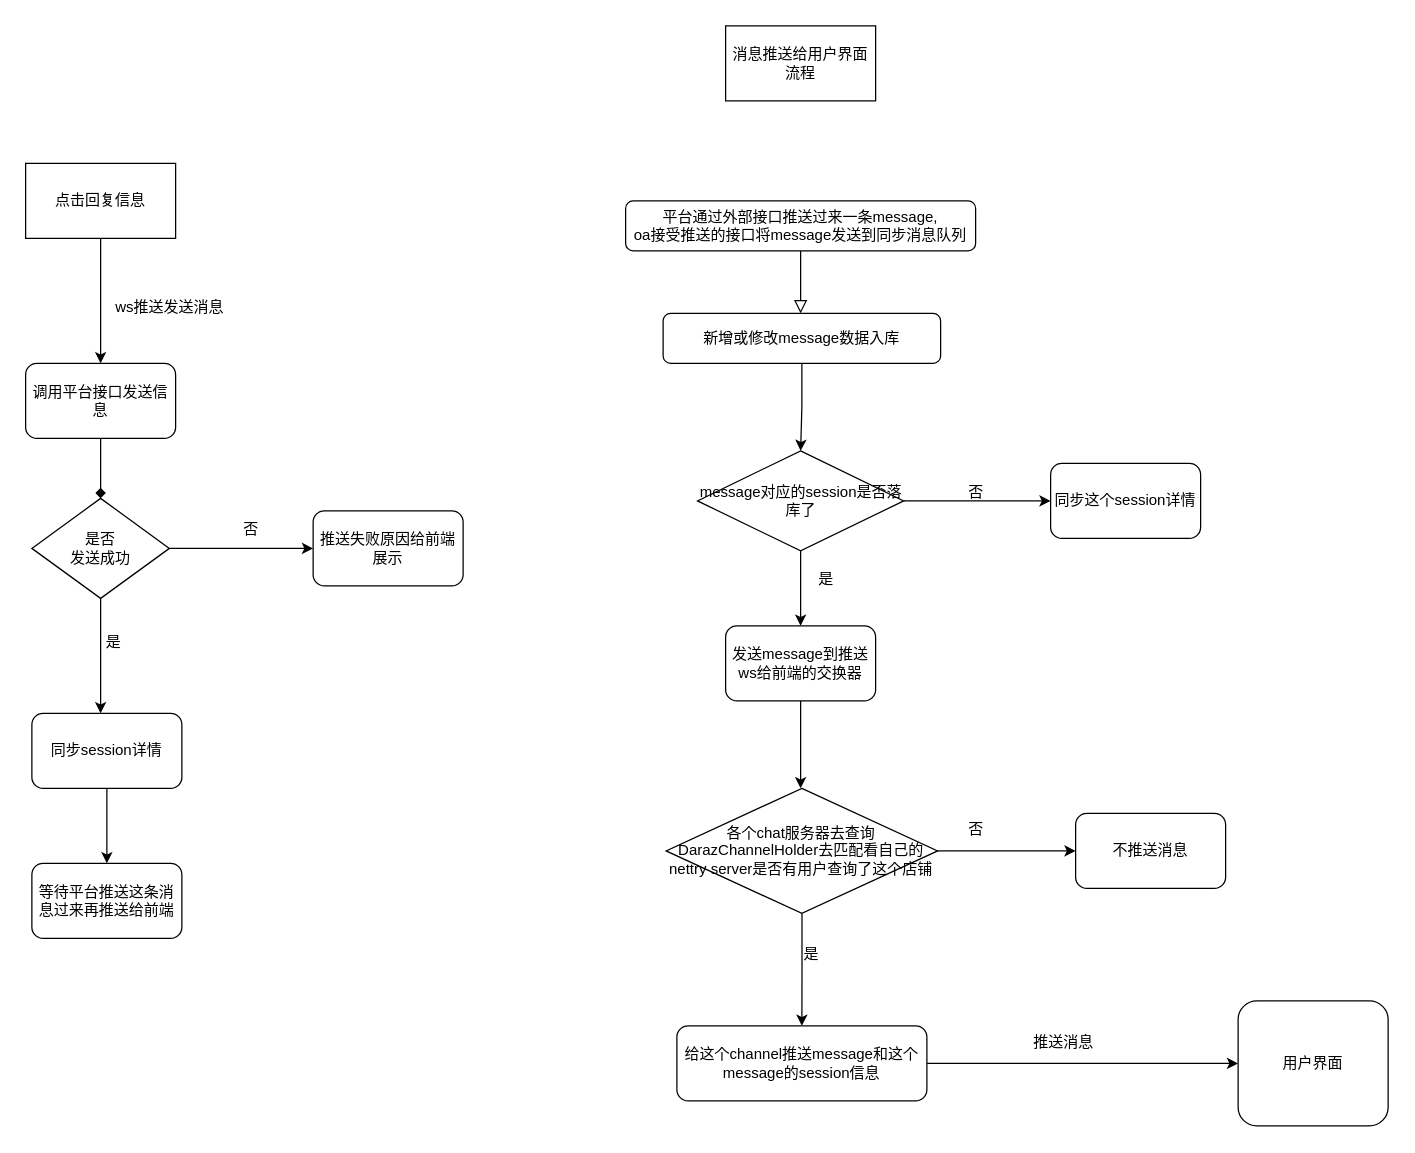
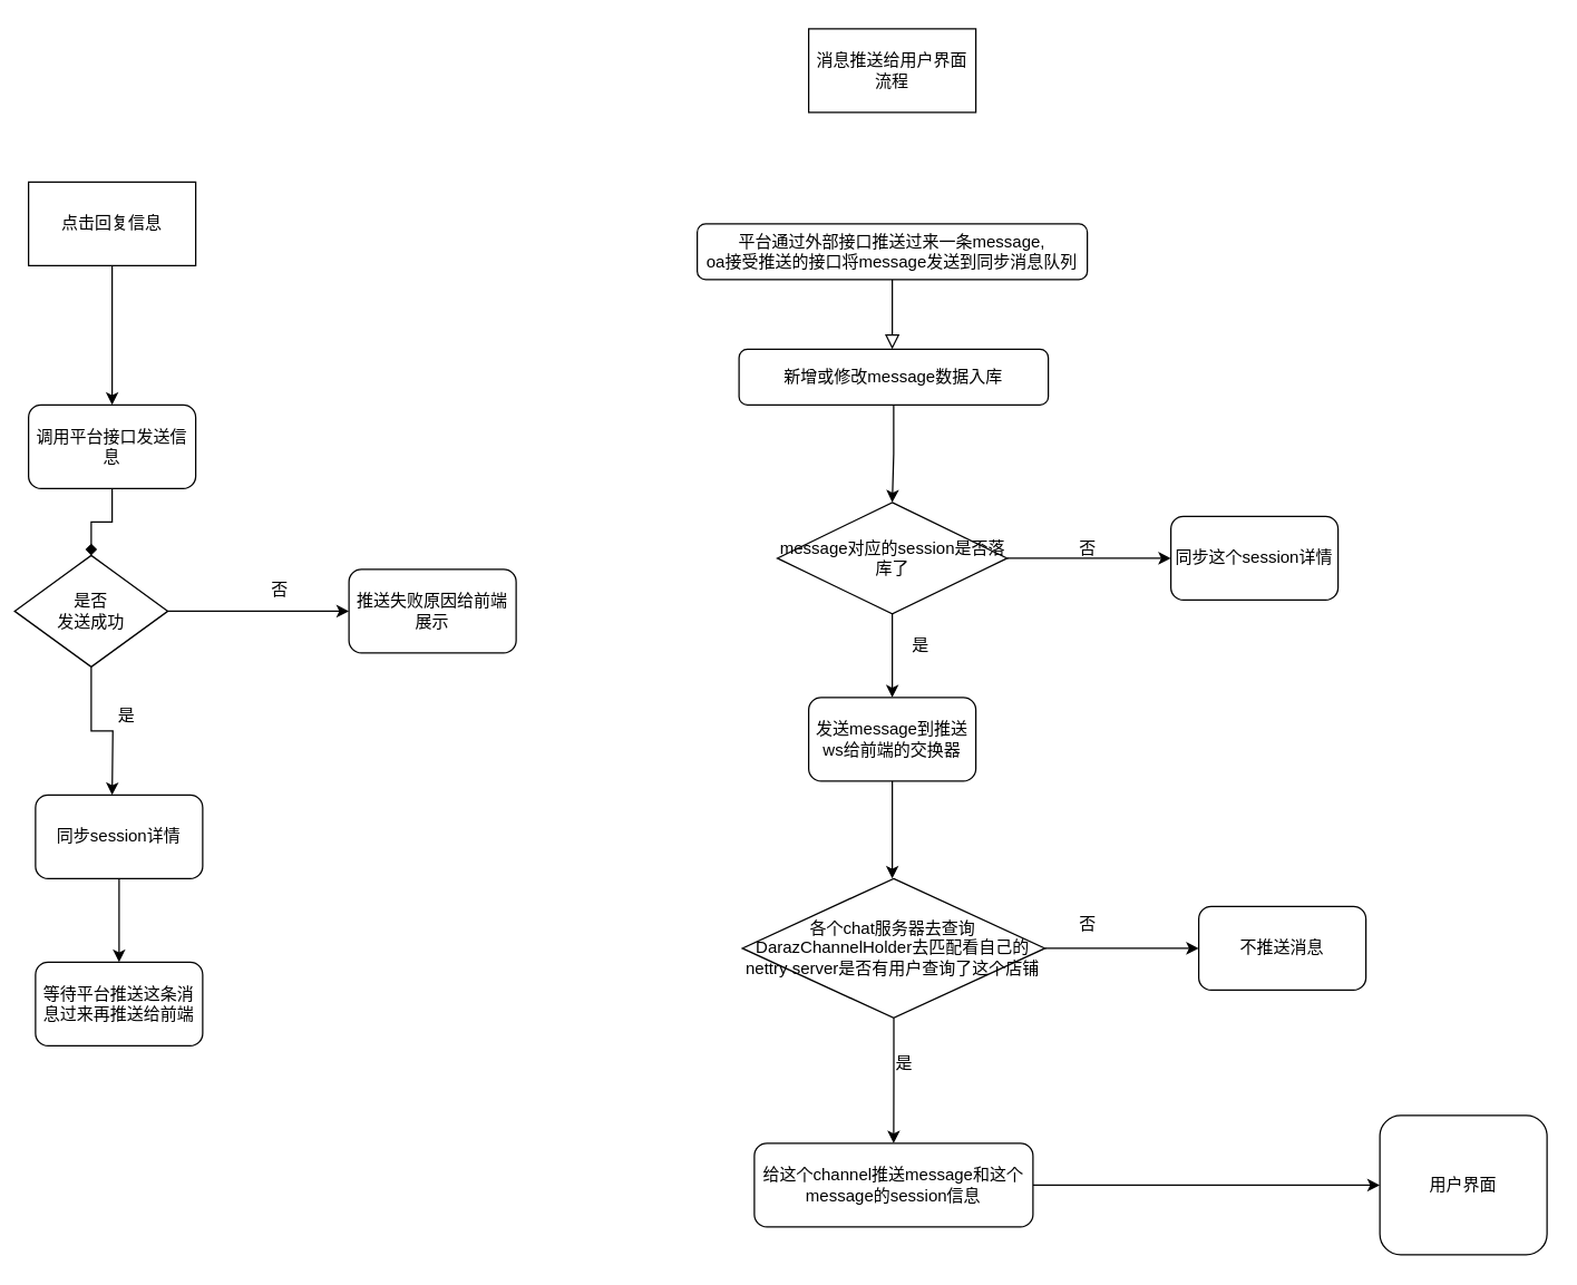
  <mxCell id="0" />
  <mxCell id="1" parent="0" />
  <mxCell id="2" value="" style="rounded=0;html=1;jettySize=auto;orthogonalLoop=1;fontSize=11;endArrow=block;endFill=0;endSize=8;strokeWidth=1;shadow=0;labelBackgroundColor=none;edgeStyle=orthogonalEdgeStyle;exitX=0.5;exitY=1;exitDx=0;exitDy=0;" parent="1" source="3" edge="1"><mxGeometry relative="1" as="geometry"><mxPoint x="720" y="200" as="sourcePoint" /><mxPoint x="640" y="250" as="targetPoint" /></mxGeometry></mxCell>
  <mxCell id="3" value="平台通过外部接口推送过来一条message,&lt;div&gt;oa接受推送的接口将message发送到同步消息队列&lt;br&gt;&lt;/div&gt;" style="rounded=1;whiteSpace=wrap;html=1;fontSize=12;glass=0;strokeWidth=1;shadow=0;" parent="1" vertex="1"><mxGeometry x="500" y="160" width="280" height="40" as="geometry" /></mxCell>
  <mxCell id="4" style="edgeStyle=orthogonalEdgeStyle;rounded=0;orthogonalLoop=1;jettySize=auto;html=1;" edge="1" parent="1" source="5"><mxGeometry relative="1" as="geometry"><mxPoint x="640" y="360" as="targetPoint" /></mxGeometry></mxCell>
  <mxCell id="5" value="新增或修改message数据入库" style="rounded=1;whiteSpace=wrap;html=1;fontSize=12;glass=0;strokeWidth=1;shadow=0;" vertex="1" parent="1"><mxGeometry x="530" y="250" width="222" height="40" as="geometry" /></mxCell>
  <mxCell id="6" style="edgeStyle=orthogonalEdgeStyle;rounded=0;orthogonalLoop=1;jettySize=auto;html=1;" edge="1" parent="1" source="8"><mxGeometry relative="1" as="geometry"><mxPoint x="840" y="400" as="targetPoint" /></mxGeometry></mxCell>
  <mxCell id="7" style="edgeStyle=orthogonalEdgeStyle;rounded=0;orthogonalLoop=1;jettySize=auto;html=1;" edge="1" parent="1" source="8"><mxGeometry relative="1" as="geometry"><mxPoint x="640" y="500" as="targetPoint" /></mxGeometry></mxCell>
  <mxCell id="8" value="message对应的session是否落库了" style="rhombus;whiteSpace=wrap;html=1;" vertex="1" parent="1"><mxGeometry x="557.5" y="360" width="165" height="80" as="geometry" /></mxCell>
  <mxCell id="9" value="同步这个session详情" style="rounded=1;whiteSpace=wrap;html=1;" vertex="1" parent="1"><mxGeometry x="840" y="370" width="120" height="60" as="geometry" /></mxCell>
  <mxCell id="10" value="否" style="text;html=1;align=center;verticalAlign=middle;resizable=0;points=[];autosize=1;strokeColor=none;fillColor=none;" vertex="1" parent="1"><mxGeometry x="760" y="378" width="40" height="30" as="geometry" /></mxCell>
  <mxCell id="11" value="是" style="text;html=1;align=center;verticalAlign=middle;resizable=0;points=[];autosize=1;strokeColor=none;fillColor=none;" vertex="1" parent="1"><mxGeometry x="640" y="448" width="40" height="30" as="geometry" /></mxCell>
  <mxCell id="12" style="edgeStyle=orthogonalEdgeStyle;rounded=0;orthogonalLoop=1;jettySize=auto;html=1;" edge="1" parent="1" source="13"><mxGeometry relative="1" as="geometry"><mxPoint x="640" y="630" as="targetPoint" /></mxGeometry></mxCell>
  <mxCell id="13" value="发送message到推送ws给前端的交换器" style="rounded=1;whiteSpace=wrap;html=1;" vertex="1" parent="1"><mxGeometry x="580" y="500" width="120" height="60" as="geometry" /></mxCell>
  <mxCell id="14" style="edgeStyle=orthogonalEdgeStyle;rounded=0;orthogonalLoop=1;jettySize=auto;html=1;" edge="1" parent="1" source="16"><mxGeometry relative="1" as="geometry"><mxPoint x="641.005" y="820" as="targetPoint" /></mxGeometry></mxCell>
  <mxCell id="15" style="edgeStyle=orthogonalEdgeStyle;rounded=0;orthogonalLoop=1;jettySize=auto;html=1;" edge="1" parent="1" source="16"><mxGeometry relative="1" as="geometry"><mxPoint x="860" y="680" as="targetPoint" /></mxGeometry></mxCell>
  <mxCell id="16" value="各个chat服务器去查询DarazChannelHolder去匹配看自己的nettry server是否有用户查询了这个店铺" style="rhombus;whiteSpace=wrap;html=1;" vertex="1" parent="1"><mxGeometry x="532.38" y="630" width="217.25" height="100" as="geometry" /></mxCell>
  <mxCell id="17" value="不推送消息" style="rounded=1;whiteSpace=wrap;html=1;" vertex="1" parent="1"><mxGeometry x="860" y="650" width="120" height="60" as="geometry" /></mxCell>
  <mxCell id="18" value="&amp;nbsp; &amp;nbsp; &amp;nbsp;是" style="text;html=1;align=center;verticalAlign=middle;resizable=0;points=[];autosize=1;strokeColor=none;fillColor=none;" vertex="1" parent="1"><mxGeometry x="615" y="748" width="50" height="30" as="geometry" /></mxCell>
  <mxCell id="19" style="edgeStyle=orthogonalEdgeStyle;rounded=0;orthogonalLoop=1;jettySize=auto;html=1;entryX=0;entryY=0.5;entryDx=0;entryDy=0;" edge="1" parent="1" source="20" target="22"><mxGeometry relative="1" as="geometry" /></mxCell>
  <mxCell id="20" value="给这个channel推送message和这个message的session信息" style="rounded=1;whiteSpace=wrap;html=1;" vertex="1" parent="1"><mxGeometry x="541.01" y="820" width="200" height="60" as="geometry" /></mxCell>
  <mxCell id="21" value="否" style="text;html=1;align=center;verticalAlign=middle;resizable=0;points=[];autosize=1;strokeColor=none;fillColor=none;" vertex="1" parent="1"><mxGeometry x="760" y="648" width="40" height="30" as="geometry" /></mxCell>
  <mxCell id="22" value="用户界面" style="rounded=1;whiteSpace=wrap;html=1;" vertex="1" parent="1"><mxGeometry x="990" y="800" width="120" height="100" as="geometry" /></mxCell>
- <mxCell id="23" value="推送消息" style="text;html=1;align=center;verticalAlign=middle;resizable=0;points=[];autosize=1;strokeColor=none;fillColor=none;" vertex="1" parent="1"><mxGeometry x="815" y="818" width="70" height="30" as="geometry" /></mxCell>
  <mxCell id="24" value="消息推送给用户界面流程" style="rounded=0;whiteSpace=wrap;html=1;" vertex="1" parent="1"><mxGeometry x="580" y="20" width="120" height="60" as="geometry" /></mxCell>
  <mxCell id="25" style="edgeStyle=orthogonalEdgeStyle;rounded=0;orthogonalLoop=1;jettySize=auto;html=1;" edge="1" parent="1" source="26"><mxGeometry relative="1" as="geometry"><mxPoint x="80" y="290" as="targetPoint" /></mxGeometry></mxCell>
  <mxCell id="26" value="点击回复信息" style="whiteSpace=wrap;html=1;rounded=0;" vertex="1" parent="1"><mxGeometry x="20" y="130" width="120" height="60" as="geometry" /></mxCell>
- <mxCell id="27" value="ws推送发送消息" style="text;html=1;align=center;verticalAlign=middle;resizable=0;points=[];autosize=1;strokeColor=none;fillColor=none;" vertex="1" parent="1"><mxGeometry x="80" y="230" width="110" height="30" as="geometry" /></mxCell>
  <mxCell id="28" style="edgeStyle=orthogonalEdgeStyle;rounded=0;orthogonalLoop=1;jettySize=auto;html=1;endArrow=diamond;" edge="1" parent="1" source="29" target="32"><mxGeometry relative="1" as="geometry" /></mxCell>
  <mxCell id="29" value="调用平台接口发送信息" style="rounded=1;whiteSpace=wrap;html=1;" vertex="1" parent="1"><mxGeometry x="20" y="290" width="120" height="60" as="geometry" /></mxCell>
  <mxCell id="30" style="edgeStyle=orthogonalEdgeStyle;rounded=0;orthogonalLoop=1;jettySize=auto;html=1;" edge="1" parent="1" source="32"><mxGeometry relative="1" as="geometry"><mxPoint x="250" y="438" as="targetPoint" /></mxGeometry></mxCell>
  <mxCell id="31" style="edgeStyle=orthogonalEdgeStyle;rounded=0;orthogonalLoop=1;jettySize=auto;html=1;" edge="1" parent="1" source="32"><mxGeometry relative="1" as="geometry"><mxPoint x="80" y="570" as="targetPoint" /></mxGeometry></mxCell>
- <mxCell id="32" value="是否&lt;div&gt;发送成功&lt;/div&gt;" style="rhombus;whiteSpace=wrap;html=1;" vertex="1" parent="1"><mxGeometry x="25" y="398" width="110" height="80" as="geometry" /></mxCell>
+ <mxCell id="32" value="是否&lt;div&gt;发送成功&lt;/div&gt;" style="rhombus;whiteSpace=wrap;html=1;" vertex="1" parent="1"><mxGeometry x="10" y="398" width="110" height="80" as="geometry" /></mxCell>
  <mxCell id="33" value="否" style="text;html=1;align=center;verticalAlign=middle;resizable=0;points=[];autosize=1;strokeColor=none;fillColor=none;" vertex="1" parent="1"><mxGeometry x="180" y="408" width="40" height="30" as="geometry" /></mxCell>
  <mxCell id="34" value="是" style="text;html=1;align=center;verticalAlign=middle;resizable=0;points=[];autosize=1;strokeColor=none;fillColor=none;" vertex="1" parent="1"><mxGeometry x="70" y="498" width="40" height="30" as="geometry" /></mxCell>
  <mxCell id="35" style="edgeStyle=orthogonalEdgeStyle;rounded=0;orthogonalLoop=1;jettySize=auto;html=1;" edge="1" parent="1" source="36"><mxGeometry relative="1" as="geometry"><mxPoint x="85" y="690" as="targetPoint" /></mxGeometry></mxCell>
  <mxCell id="36" value="同步session详情" style="rounded=1;whiteSpace=wrap;html=1;" vertex="1" parent="1"><mxGeometry x="25" y="570" width="120" height="60" as="geometry" /></mxCell>
  <mxCell id="37" value="推送失败原因给前端展示" style="rounded=1;whiteSpace=wrap;html=1;" vertex="1" parent="1"><mxGeometry x="250" y="408" width="120" height="60" as="geometry" /></mxCell>
  <mxCell id="38" value="等待平台推送这条消息过来再推送给前端" style="rounded=1;whiteSpace=wrap;html=1;" vertex="1" parent="1"><mxGeometry x="25" y="690" width="120" height="60" as="geometry" /></mxCell>
